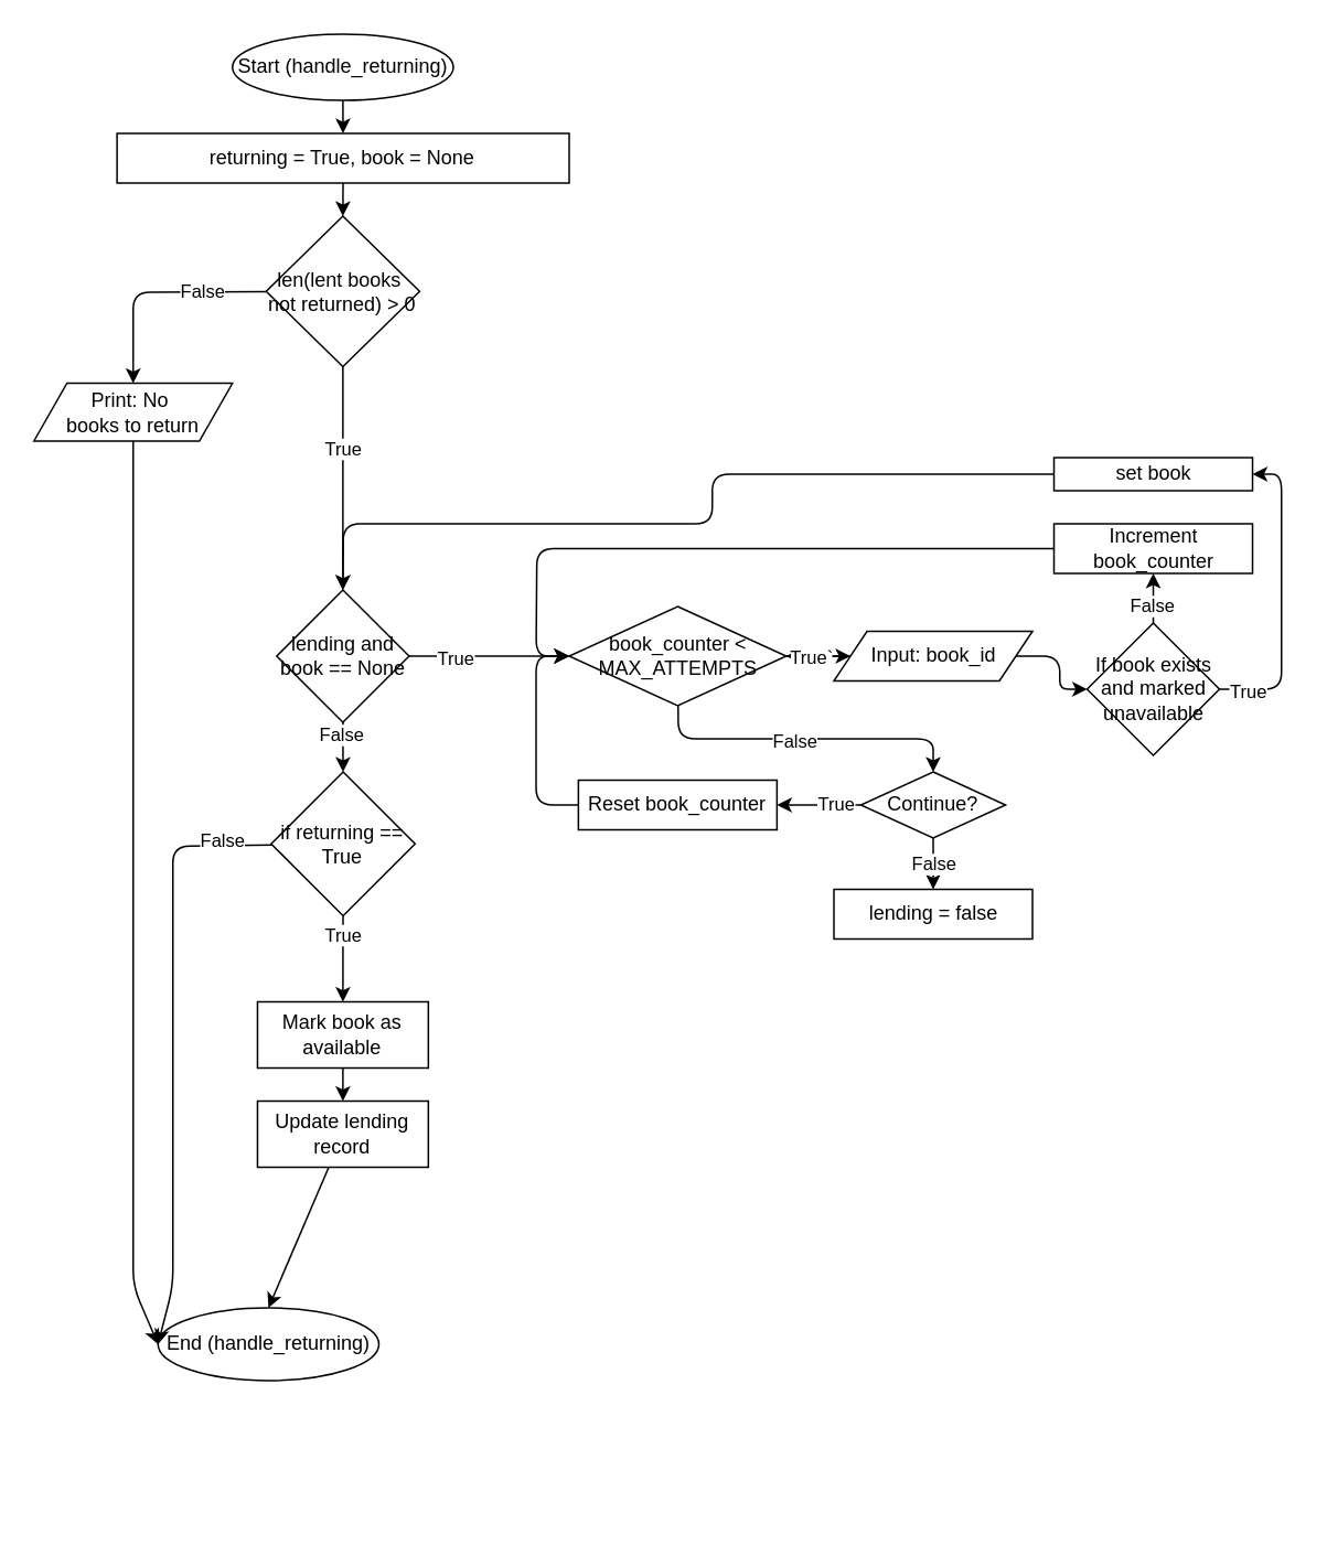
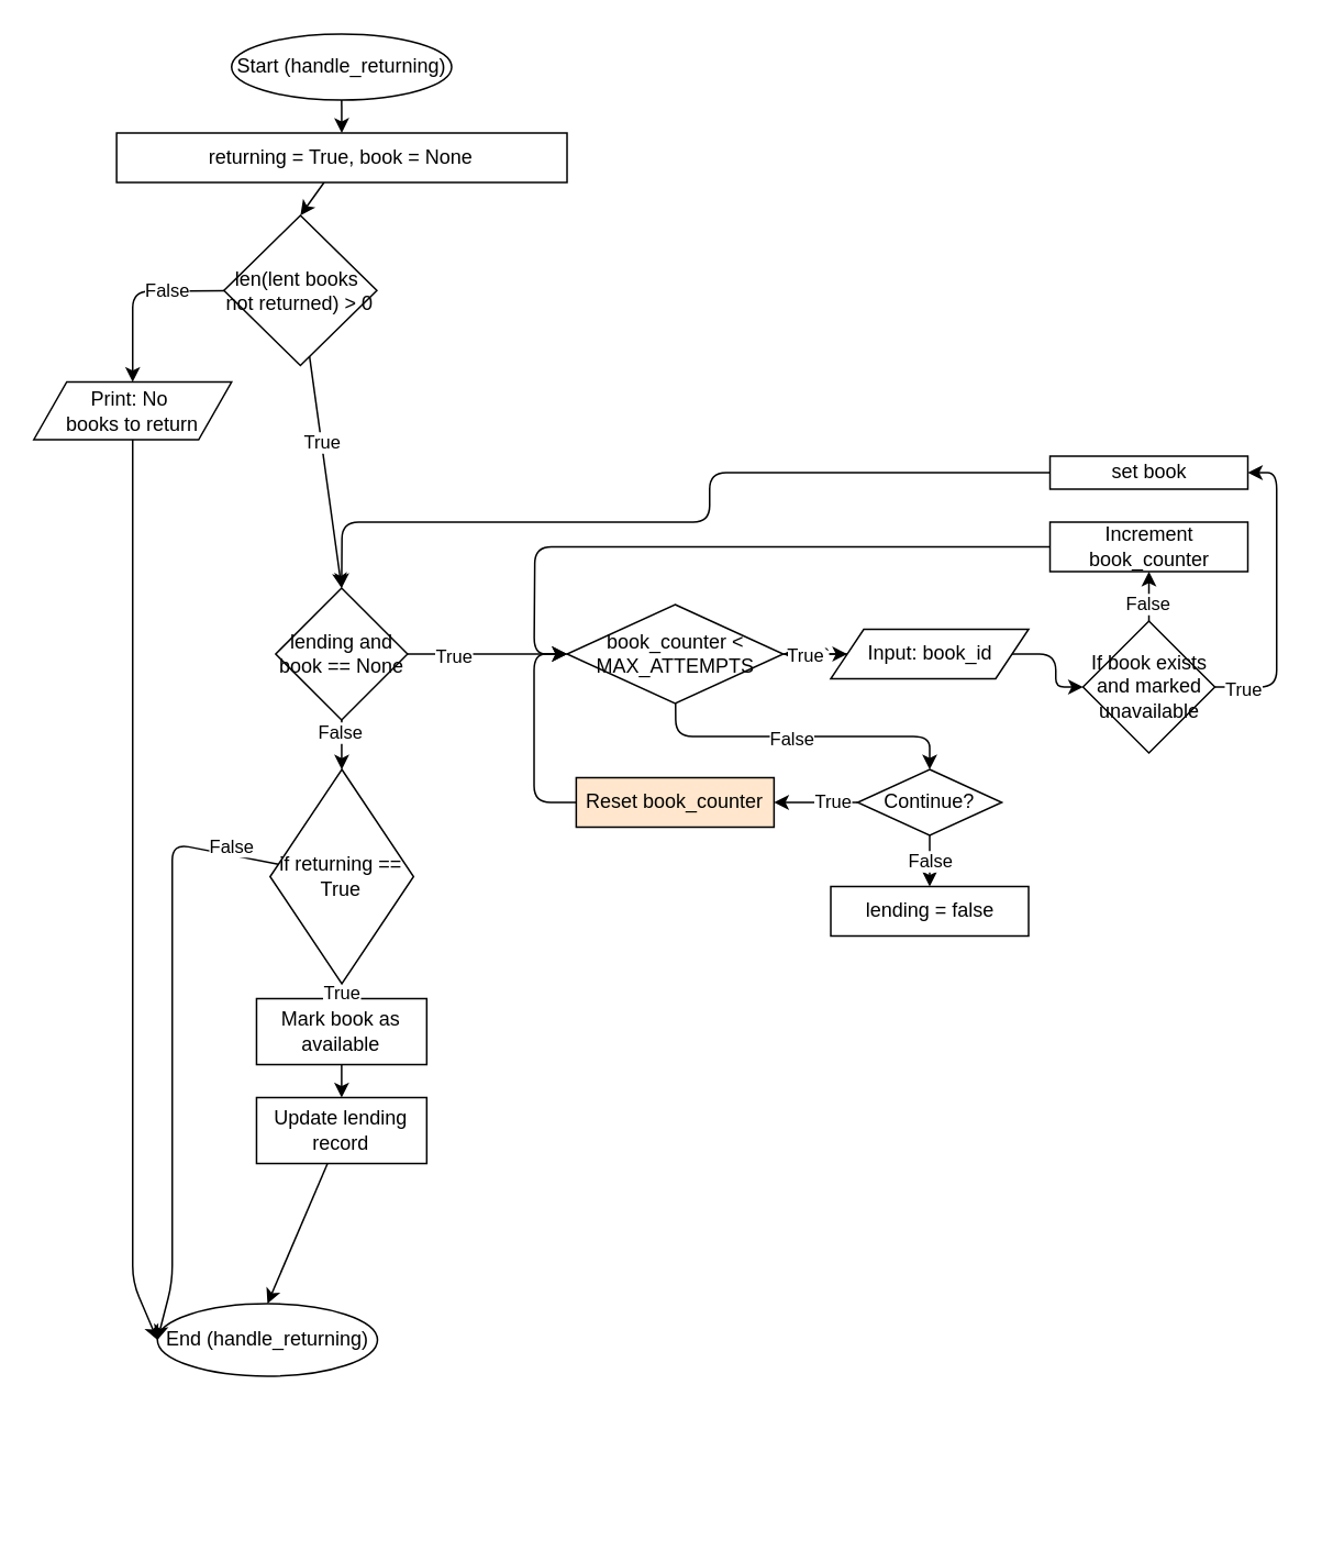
  <mxCell id="0" />
  <mxCell id="1" parent="0" />
  <mxCell id="2" style="edgeStyle=none;html=1;" parent="1" source="3" target="67" edge="1"><mxGeometry relative="1" as="geometry" /></mxCell>
  <mxCell id="3" value="Start (handle_returning&lt;span style=&quot;background-color: transparent;&quot;&gt;)&lt;/span&gt;" style="ellipse;whiteSpace=wrap;html=1;" parent="1" vertex="1"><mxGeometry x="140.01" y="20" width="133.5" height="40" as="geometry" /></mxCell>
  <mxCell id="4" value="End (handle_returning)" style="ellipse;whiteSpace=wrap;html=1;" parent="1" vertex="1"><mxGeometry x="95.01" y="790" width="133.5" height="44" as="geometry" /></mxCell>
  <mxCell id="5" style="edgeStyle=none;html=1;entryX=0.5;entryY=1;entryDx=0;entryDy=0;" parent="1" source="9" target="46" edge="1"><mxGeometry relative="1" as="geometry" /></mxCell>
  <mxCell id="6" value="False" style="edgeLabel;html=1;align=center;verticalAlign=middle;resizable=0;points=[];" parent="5" vertex="1" connectable="0"><mxGeometry x="-0.282" y="1" relative="1" as="geometry"><mxPoint as="offset" /></mxGeometry></mxCell>
  <mxCell id="7" style="edgeStyle=none;html=1;entryX=1;entryY=0.5;entryDx=0;entryDy=0;" parent="1" source="9" target="49" edge="1"><mxGeometry relative="1" as="geometry"><Array as="points"><mxPoint x="774" y="416" /><mxPoint x="774" y="286" /></Array></mxGeometry></mxCell>
  <mxCell id="8" value="True" style="edgeLabel;html=1;align=center;verticalAlign=middle;resizable=0;points=[];" parent="7" vertex="1" connectable="0"><mxGeometry x="-0.821" y="-1" relative="1" as="geometry"><mxPoint as="offset" /></mxGeometry></mxCell>
  <mxCell id="9" value="If book exists and marked unavailable" style="rhombus;whiteSpace=wrap;html=1;" parent="1" vertex="1"><mxGeometry x="656.51" y="376" width="80" height="80" as="geometry" /></mxCell>
  <mxCell id="10" style="edgeStyle=none;html=1;exitX=1;exitY=0.5;exitDx=0;exitDy=0;" parent="1" source="12" target="9" edge="1"><mxGeometry relative="1" as="geometry"><Array as="points"><mxPoint x="640.01" y="396" /><mxPoint x="640.01" y="416" /></Array></mxGeometry></mxCell>
  <mxCell id="11" value="" style="edgeStyle=none;html=1;" parent="1" source="12" target="19" edge="1"><mxGeometry relative="1" as="geometry" /></mxCell>
  <mxCell id="12" value="Input: book_id" style="shape=parallelogram;perimeter=parallelogramPerimeter;whiteSpace=wrap;html=1;fixedSize=1;" parent="1" vertex="1"><mxGeometry x="503.51" y="381" width="120" height="30" as="geometry" /></mxCell>
  <mxCell id="13" style="edgeStyle=none;html=1;" parent="1" source="14" target="21" edge="1"><mxGeometry relative="1" as="geometry"><mxPoint x="130.01" y="910" as="targetPoint" /></mxGeometry></mxCell>
  <mxCell id="14" value="Mark book as available" style="whiteSpace=wrap;html=1;" parent="1" vertex="1"><mxGeometry x="155.14" y="605" width="103.25" height="40" as="geometry" /></mxCell>
  <mxCell id="15" style="edgeStyle=none;html=1;entryX=0;entryY=0.5;entryDx=0;entryDy=0;" parent="1" source="19" target="12" edge="1"><mxGeometry relative="1" as="geometry" /></mxCell>
  <mxCell id="16" value="True`" style="edgeLabel;html=1;align=center;verticalAlign=middle;resizable=0;points=[];" parent="15" vertex="1" connectable="0"><mxGeometry x="-0.187" y="-3" relative="1" as="geometry"><mxPoint x="-1" y="-3" as="offset" /></mxGeometry></mxCell>
  <mxCell id="17" style="edgeStyle=none;html=1;entryX=0.5;entryY=0;entryDx=0;entryDy=0;" parent="1" source="19" target="44" edge="1"><mxGeometry relative="1" as="geometry"><Array as="points"><mxPoint x="409.51" y="446" /><mxPoint x="563.51" y="446" /></Array></mxGeometry></mxCell>
  <mxCell id="18" value="False" style="edgeLabel;html=1;align=center;verticalAlign=middle;resizable=0;points=[];" parent="17" vertex="1" connectable="0"><mxGeometry x="-0.072" y="-1" relative="1" as="geometry"><mxPoint as="offset" /></mxGeometry></mxCell>
  <mxCell id="19" value="book_counter &amp;lt; MAX_ATTEMPTS" style="rhombus;whiteSpace=wrap;html=1;" parent="1" vertex="1"><mxGeometry x="343.51" y="366" width="131.14" height="60" as="geometry" /></mxCell>
  <mxCell id="20" style="edgeStyle=none;html=1;entryX=0.5;entryY=0;entryDx=0;entryDy=0;" parent="1" source="21" target="4" edge="1"><mxGeometry relative="1" as="geometry" /></mxCell>
  <mxCell id="21" value="Update lending record" style="whiteSpace=wrap;html=1;" parent="1" vertex="1"><mxGeometry x="155.14" y="665" width="103.25" height="40" as="geometry" /></mxCell>
  <mxCell id="22" style="edgeStyle=none;html=1;exitX=0;exitY=0.5;exitDx=0;exitDy=0;entryX=0;entryY=0.5;entryDx=0;entryDy=0;" parent="1" source="23" target="19" edge="1"><mxGeometry relative="1" as="geometry"><Array as="points"><mxPoint x="323.51" y="486" /><mxPoint x="323.51" y="396" /></Array></mxGeometry></mxCell>
- <mxCell id="23" value="Reset book_counter" style="whiteSpace=wrap;html=1;" parent="1" vertex="1"><mxGeometry x="349.08" y="471" width="120" height="30" as="geometry" /></mxCell>
+ <mxCell id="23" value="Reset book_counter" style="whiteSpace=wrap;html=1;fillColor=#ffe6cc;" parent="1" vertex="1"><mxGeometry x="349.08" y="471" width="120" height="30" as="geometry" /></mxCell>
  <mxCell id="24" style="edgeStyle=none;html=1;entryX=0.5;entryY=0;entryDx=0;entryDy=0;" parent="1" source="28" target="69" edge="1"><mxGeometry relative="1" as="geometry"><Array as="points"><mxPoint x="80" y="176" /></Array></mxGeometry></mxCell>
  <mxCell id="25" value="False" style="edgeLabel;html=1;align=center;verticalAlign=middle;resizable=0;points=[];" parent="24" vertex="1" connectable="0"><mxGeometry x="-0.68" y="1" relative="1" as="geometry"><mxPoint x="-17" y="-1" as="offset" /></mxGeometry></mxCell>
  <mxCell id="26" style="edgeStyle=none;html=1;entryX=0.5;entryY=0;entryDx=0;entryDy=0;" parent="1" source="28" target="33" edge="1"><mxGeometry relative="1" as="geometry" /></mxCell>
  <mxCell id="27" value="True" style="edgeLabel;html=1;align=center;verticalAlign=middle;resizable=0;points=[];" parent="26" vertex="1" connectable="0"><mxGeometry x="-0.265" relative="1" as="geometry"><mxPoint as="offset" /></mxGeometry></mxCell>
- <mxCell id="28" value="len(lent books&amp;nbsp;&lt;div&gt;not returned) &amp;gt; 0&lt;/div&gt;" style="rhombus;whiteSpace=wrap;html=1;" parent="1" vertex="1"><mxGeometry x="160.38" y="130" width="92.75" height="91" as="geometry" /></mxCell>
+ <mxCell id="28" value="len(lent books&amp;nbsp;&lt;div&gt;not returned) &amp;gt; 0&lt;/div&gt;" style="rhombus;whiteSpace=wrap;html=1;" parent="1" vertex="1"><mxGeometry x="135.38" y="130" width="92.75" height="91" as="geometry" /></mxCell>
  <mxCell id="29" style="edgeStyle=none;html=1;entryX=0;entryY=0.5;entryDx=0;entryDy=0;" parent="1" source="33" target="19" edge="1"><mxGeometry relative="1" as="geometry" /></mxCell>
  <mxCell id="30" value="True" style="edgeLabel;html=1;align=center;verticalAlign=middle;resizable=0;points=[];" parent="29" vertex="1" connectable="0"><mxGeometry x="-0.424" y="-1" relative="1" as="geometry"><mxPoint as="offset" /></mxGeometry></mxCell>
  <mxCell id="31" style="edgeStyle=none;html=1;" parent="1" source="33" target="38" edge="1"><mxGeometry relative="1" as="geometry" /></mxCell>
  <mxCell id="32" value="False" style="edgeLabel;html=1;align=center;verticalAlign=middle;resizable=0;points=[];" parent="31" vertex="1" connectable="0"><mxGeometry x="-0.486" y="-1" relative="1" as="geometry"><mxPoint as="offset" /></mxGeometry></mxCell>
  <mxCell id="33" value="lending and book == None" style="rhombus;whiteSpace=wrap;html=1;" parent="1" vertex="1"><mxGeometry x="166.75" y="356" width="80" height="80" as="geometry" /></mxCell>
  <mxCell id="34" style="edgeStyle=none;html=1;entryX=0.5;entryY=0;entryDx=0;entryDy=0;" parent="1" source="38" target="14" edge="1"><mxGeometry relative="1" as="geometry" /></mxCell>
  <mxCell id="35" value="True" style="edgeLabel;html=1;align=center;verticalAlign=middle;resizable=0;points=[];" parent="34" vertex="1" connectable="0"><mxGeometry x="-0.725" y="3" relative="1" as="geometry"><mxPoint x="-3" y="5" as="offset" /></mxGeometry></mxCell>
  <mxCell id="36" style="edgeStyle=none;html=1;entryX=0;entryY=0.5;entryDx=0;entryDy=0;" parent="1" source="38" target="4" edge="1"><mxGeometry relative="1" as="geometry"><Array as="points"><mxPoint x="104" y="511" /><mxPoint x="104" y="777" /></Array></mxGeometry></mxCell>
  <mxCell id="37" value="False" style="edgeLabel;html=1;align=center;verticalAlign=middle;resizable=0;points=[];" parent="36" vertex="1" connectable="0"><mxGeometry x="-0.765" y="-3" relative="1" as="geometry"><mxPoint x="13" as="offset" /></mxGeometry></mxCell>
- <mxCell id="38" value="if returning == True" style="rhombus;whiteSpace=wrap;html=1;" parent="1" vertex="1"><mxGeometry x="163.38" y="466" width="87" height="87" as="geometry" /></mxCell>
+ <mxCell id="38" value="if returning == True" style="rhombus;whiteSpace=wrap;html=1;" parent="1" vertex="1"><mxGeometry x="163.38" y="466" width="87" height="130" as="geometry" /></mxCell>
  <mxCell id="39" style="edgeStyle=none;html=1;entryX=0.5;entryY=0;entryDx=0;entryDy=0;" parent="1" edge="1"><mxGeometry relative="1" as="geometry"><Array as="points"><mxPoint x="120.01" y="280" /></Array><mxPoint x="166.75" y="280" as="sourcePoint" /></mxGeometry></mxCell>
  <mxCell id="40" value="False" style="edgeLabel;html=1;align=center;verticalAlign=middle;resizable=0;points=[];" parent="39" vertex="1" connectable="0"><mxGeometry x="-0.353" y="-4" relative="1" as="geometry"><mxPoint x="448" y="184" as="offset" /></mxGeometry></mxCell>
  <mxCell id="41" style="edgeStyle=none;html=1;exitX=0;exitY=0.5;exitDx=0;exitDy=0;entryX=1;entryY=0.5;entryDx=0;entryDy=0;" parent="1" source="44" target="23" edge="1"><mxGeometry relative="1" as="geometry" /></mxCell>
  <mxCell id="42" value="True" style="edgeLabel;html=1;align=center;verticalAlign=middle;resizable=0;points=[];" parent="41" vertex="1" connectable="0"><mxGeometry x="-0.413" y="-1" relative="1" as="geometry"><mxPoint as="offset" /></mxGeometry></mxCell>
  <mxCell id="43" value="False" style="edgeStyle=none;html=1;entryX=0.5;entryY=0;entryDx=0;entryDy=0;" parent="1" source="44" target="47" edge="1"><mxGeometry relative="1" as="geometry" /></mxCell>
  <mxCell id="44" value="Continue?" style="rhombus;whiteSpace=wrap;html=1;" parent="1" vertex="1"><mxGeometry x="519.8" y="466" width="87.43" height="40" as="geometry" /></mxCell>
  <mxCell id="45" style="edgeStyle=none;html=1;entryX=0;entryY=0.5;entryDx=0;entryDy=0;" parent="1" source="46" target="19" edge="1"><mxGeometry relative="1" as="geometry"><Array as="points"><mxPoint x="324.01" y="331" /><mxPoint x="323.51" y="396" /></Array></mxGeometry></mxCell>
  <mxCell id="46" value="Increment book_counter" style="whiteSpace=wrap;html=1;" parent="1" vertex="1"><mxGeometry x="636.51" y="316" width="120" height="30" as="geometry" /></mxCell>
  <mxCell id="47" value="lending = false" style="whiteSpace=wrap;html=1;" parent="1" vertex="1"><mxGeometry x="503.51" y="537" width="120" height="30" as="geometry" /></mxCell>
  <mxCell id="48" style="edgeStyle=none;html=1;exitX=0;exitY=0.5;exitDx=0;exitDy=0;entryX=0.5;entryY=0;entryDx=0;entryDy=0;" parent="1" source="49" target="33" edge="1"><mxGeometry relative="1" as="geometry"><Array as="points"><mxPoint x="430.01" y="286" /><mxPoint x="430.01" y="316" /><mxPoint x="207.01" y="316" /></Array></mxGeometry></mxCell>
  <mxCell id="49" value="set book" style="whiteSpace=wrap;html=1;" parent="1" vertex="1"><mxGeometry x="636.51" y="276" width="120" height="20" as="geometry" /></mxCell>
  <mxCell id="50" style="edgeStyle=none;html=1;entryX=0.5;entryY=1;entryDx=0;entryDy=0;" parent="1" edge="1"><mxGeometry relative="1" as="geometry"><mxPoint x="696.25" y="749" as="sourcePoint" /></mxGeometry></mxCell>
  <mxCell id="51" value="False" style="edgeLabel;html=1;align=center;verticalAlign=middle;resizable=0;points=[];" parent="50" vertex="1" connectable="0"><mxGeometry x="-0.282" y="1" relative="1" as="geometry"><mxPoint as="offset" /></mxGeometry></mxCell>
  <mxCell id="52" style="edgeStyle=none;html=1;exitX=1;exitY=0.5;exitDx=0;exitDy=0;" parent="1" edge="1"><mxGeometry relative="1" as="geometry"><Array as="points"><mxPoint x="633.26" y="769" /><mxPoint x="633.26" y="789" /></Array><mxPoint x="613.25" y="769" as="sourcePoint" /></mxGeometry></mxCell>
  <mxCell id="53" style="edgeStyle=none;html=1;entryX=0;entryY=0.5;entryDx=0;entryDy=0;" parent="1" edge="1"><mxGeometry relative="1" as="geometry"><mxPoint x="474.39" y="769" as="sourcePoint" /></mxGeometry></mxCell>
  <mxCell id="54" value="False" style="edgeLabel;html=1;align=center;verticalAlign=middle;resizable=0;points=[];" parent="53" vertex="1" connectable="0"><mxGeometry x="-0.187" y="-3" relative="1" as="geometry"><mxPoint as="offset" /></mxGeometry></mxCell>
  <mxCell id="55" style="edgeStyle=none;html=1;entryX=0.5;entryY=0;entryDx=0;entryDy=0;" parent="1" edge="1"><mxGeometry relative="1" as="geometry"><Array as="points"><mxPoint x="409.25" y="819" /><mxPoint x="563.25" y="819" /></Array><mxPoint x="409.077" y="798.882" as="sourcePoint" /></mxGeometry></mxCell>
  <mxCell id="56" value="True" style="edgeLabel;html=1;align=center;verticalAlign=middle;resizable=0;points=[];" parent="55" vertex="1" connectable="0"><mxGeometry x="-0.072" y="-1" relative="1" as="geometry"><mxPoint as="offset" /></mxGeometry></mxCell>
  <mxCell id="57" style="edgeStyle=none;html=1;entryX=0;entryY=0.5;entryDx=0;entryDy=0;exitX=1;exitY=0.5;exitDx=0;exitDy=0;" parent="1" edge="1"><mxGeometry relative="1" as="geometry"><mxPoint x="246.75" y="740" as="sourcePoint" /><Array as="points"><mxPoint x="280.01" y="740" /><mxPoint x="280.01" y="770" /></Array></mxGeometry></mxCell>
  <mxCell id="58" style="edgeStyle=none;html=1;exitX=0;exitY=0.5;exitDx=0;exitDy=0;entryX=0;entryY=0.5;entryDx=0;entryDy=0;" parent="1" edge="1"><mxGeometry relative="1" as="geometry"><Array as="points"><mxPoint x="323.25" y="859" /><mxPoint x="323.25" y="769" /></Array><mxPoint x="343.25" y="769" as="targetPoint" /></mxGeometry></mxCell>
  <mxCell id="59" style="edgeStyle=none;html=1;exitX=0;exitY=0.5;exitDx=0;exitDy=0;entryX=1;entryY=0.5;entryDx=0;entryDy=0;" parent="1" edge="1"><mxGeometry relative="1" as="geometry"><mxPoint x="468.82" y="859" as="targetPoint" /></mxGeometry></mxCell>
  <mxCell id="60" value="True" style="edgeLabel;html=1;align=center;verticalAlign=middle;resizable=0;points=[];" parent="59" vertex="1" connectable="0"><mxGeometry x="-0.413" y="-1" relative="1" as="geometry"><mxPoint as="offset" /></mxGeometry></mxCell>
  <mxCell id="61" value="False" style="edgeStyle=none;html=1;entryX=0.5;entryY=0;entryDx=0;entryDy=0;" parent="1" edge="1"><mxGeometry relative="1" as="geometry"><mxPoint x="563.253" y="878.999" as="sourcePoint" /></mxGeometry></mxCell>
  <mxCell id="62" style="edgeStyle=none;html=1;entryX=0;entryY=0.5;entryDx=0;entryDy=0;" parent="1" edge="1"><mxGeometry relative="1" as="geometry"><Array as="points"><mxPoint x="323.75" y="704" /><mxPoint x="323.25" y="769" /></Array><mxPoint x="343.25" y="769" as="targetPoint" /></mxGeometry></mxCell>
  <mxCell id="63" style="edgeStyle=none;html=1;entryX=0.5;entryY=1;entryDx=0;entryDy=0;" parent="1" edge="1"><mxGeometry relative="1" as="geometry"><mxPoint x="696.25" y="689" as="sourcePoint" /></mxGeometry></mxCell>
  <mxCell id="64" style="edgeStyle=none;html=1;exitX=1;exitY=0.5;exitDx=0;exitDy=0;entryX=0.5;entryY=0;entryDx=0;entryDy=0;" parent="1" edge="1"><mxGeometry relative="1" as="geometry"><mxPoint x="206.75" y="700" as="targetPoint" /><Array as="points"><mxPoint x="779.75" y="925" /><mxPoint x="779.75" y="619" /><mxPoint x="429.75" y="619" /><mxPoint x="429.75" y="659" /><mxPoint x="206.75" y="659" /></Array></mxGeometry></mxCell>
  <mxCell id="65" style="edgeStyle=none;html=1;exitX=0;exitY=0.5;exitDx=0;exitDy=0;entryX=0.5;entryY=0;entryDx=0;entryDy=0;" parent="1" edge="1"><mxGeometry relative="1" as="geometry"><mxPoint x="206.75" y="700" as="targetPoint" /><Array as="points"><mxPoint x="206.75" y="659" /></Array></mxGeometry></mxCell>
  <mxCell id="66" style="edgeStyle=none;html=1;entryX=0.5;entryY=0;entryDx=0;entryDy=0;" parent="1" source="67" target="28" edge="1"><mxGeometry relative="1" as="geometry" /></mxCell>
  <mxCell id="67" value="returning = True, book = None" style="whiteSpace=wrap;html=1;" parent="1" vertex="1"><mxGeometry x="70.25" y="80" width="273.26" height="30" as="geometry" /></mxCell>
  <mxCell id="68" style="edgeStyle=none;html=1;entryX=0;entryY=0.5;entryDx=0;entryDy=0;" parent="1" source="69" target="4" edge="1"><mxGeometry relative="1" as="geometry"><mxPoint x="80" y="781" as="targetPoint" /><Array as="points"><mxPoint x="80" y="777" /></Array></mxGeometry></mxCell>
  <mxCell id="69" value="Print: No&amp;nbsp;&lt;div&gt;books to return&lt;/div&gt;" style="shape=parallelogram;perimeter=parallelogramPerimeter;whiteSpace=wrap;html=1;fixedSize=1;" parent="1" vertex="1"><mxGeometry x="20" y="231" width="120" height="35" as="geometry" /></mxCell>
